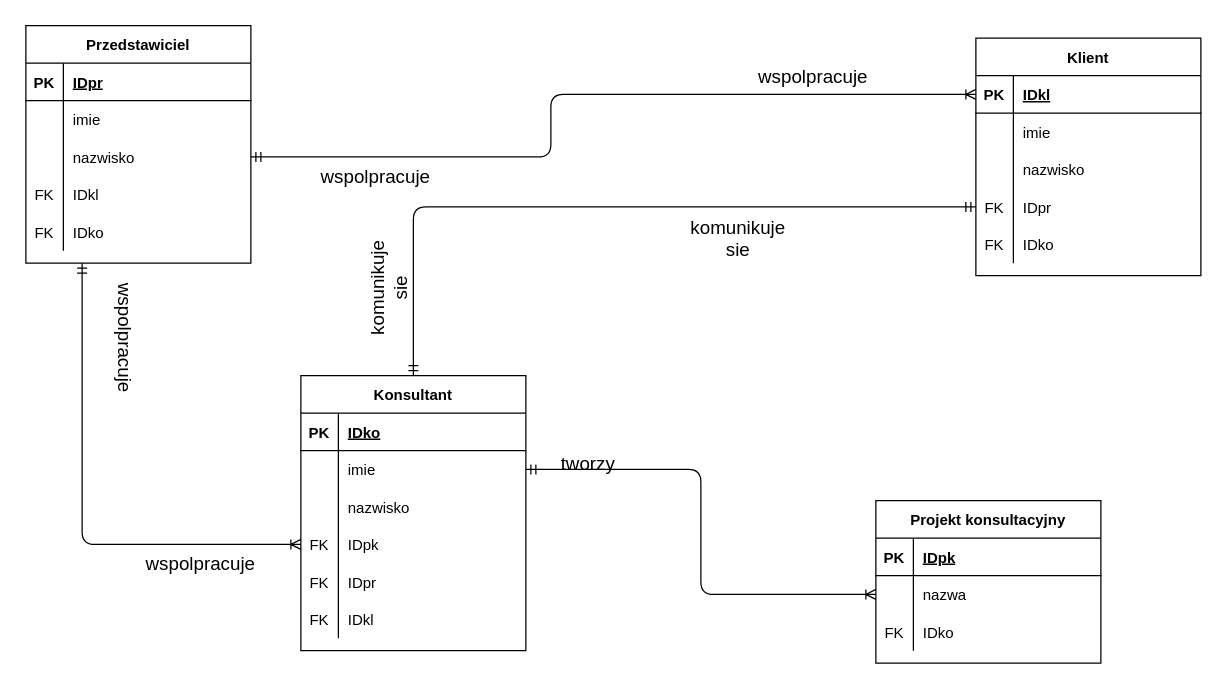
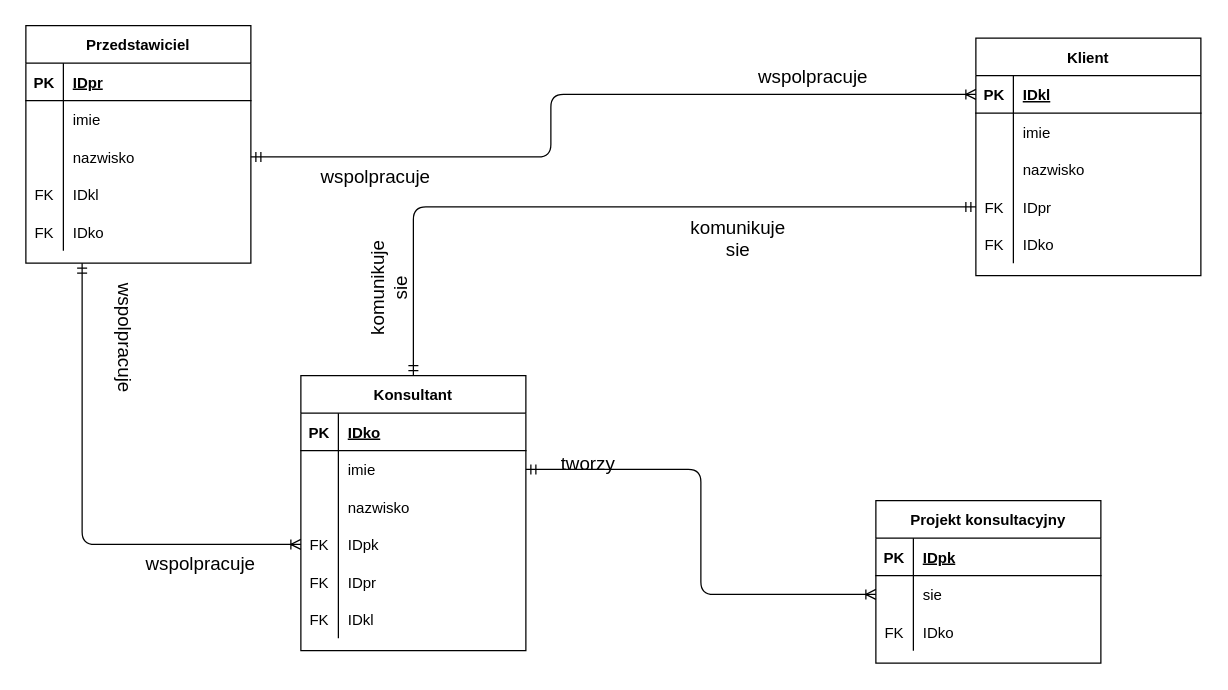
  <mxCell id="0" />
  <mxCell id="1" parent="0" />
  <mxCell id="2" value="" style="edgeStyle=orthogonalEdgeStyle;fontSize=12;html=1;endArrow=ERoneToMany;startArrow=ERmandOne;exitX=1;exitY=0.5;exitDx=0;exitDy=0;entryX=0;entryY=0.5;entryDx=0;entryDy=0;" edge="1" parent="1" source="11" target="42"><mxGeometry width="100" height="100" relative="1" as="geometry"><mxPoint x="430" y="100" as="sourcePoint" /><mxPoint x="610" y="30" as="targetPoint" /><Array as="points"><mxPoint x="440" y="125" /><mxPoint x="440" y="75" /></Array></mxGeometry></mxCell>
  <mxCell id="3" value="" style="edgeStyle=orthogonalEdgeStyle;fontSize=12;html=1;endArrow=ERmandOne;startArrow=ERmandOne;exitX=0.5;exitY=0;exitDx=0;exitDy=0;endFill=0;entryX=0;entryY=0.5;entryDx=0;entryDy=0;" edge="1" parent="1" source="20" target="51"><mxGeometry width="100" height="100" relative="1" as="geometry"><mxPoint x="460" y="230" as="sourcePoint" /><mxPoint x="530" y="180" as="targetPoint" /><Array as="points"><mxPoint x="330" y="165" /></Array></mxGeometry></mxCell>
  <mxCell id="4" value="Przedstawiciel" style="shape=table;startSize=30;container=1;collapsible=1;childLayout=tableLayout;fixedRows=1;rowLines=0;fontStyle=1;align=center;resizeLast=1;" vertex="1" parent="1"><mxGeometry x="20" y="20" width="180" height="190" as="geometry" /></mxCell>
  <mxCell id="5" value="" style="shape=partialRectangle;collapsible=0;dropTarget=0;pointerEvents=0;fillColor=none;top=0;left=0;bottom=1;right=0;points=[[0,0.5],[1,0.5]];portConstraint=eastwest;" vertex="1" parent="4"><mxGeometry y="30" width="180" height="30" as="geometry" /></mxCell>
  <mxCell id="6" value="PK" style="shape=partialRectangle;connectable=0;fillColor=none;top=0;left=0;bottom=0;right=0;fontStyle=1;overflow=hidden;" vertex="1" parent="5"><mxGeometry width="30" height="30" as="geometry" /></mxCell>
  <mxCell id="7" value="IDpr" style="shape=partialRectangle;connectable=0;fillColor=none;top=0;left=0;bottom=0;right=0;align=left;spacingLeft=6;fontStyle=5;overflow=hidden;" vertex="1" parent="5"><mxGeometry x="30" width="150" height="30" as="geometry" /></mxCell>
  <mxCell id="8" value="" style="shape=partialRectangle;collapsible=0;dropTarget=0;pointerEvents=0;fillColor=none;top=0;left=0;bottom=0;right=0;points=[[0,0.5],[1,0.5]];portConstraint=eastwest;" vertex="1" parent="4"><mxGeometry y="60" width="180" height="30" as="geometry" /></mxCell>
  <mxCell id="9" value="" style="shape=partialRectangle;connectable=0;fillColor=none;top=0;left=0;bottom=0;right=0;editable=1;overflow=hidden;" vertex="1" parent="8"><mxGeometry width="30" height="30" as="geometry" /></mxCell>
  <mxCell id="10" value="imie" style="shape=partialRectangle;connectable=0;fillColor=none;top=0;left=0;bottom=0;right=0;align=left;spacingLeft=6;overflow=hidden;" vertex="1" parent="8"><mxGeometry x="30" width="150" height="30" as="geometry" /></mxCell>
  <mxCell id="11" value="" style="shape=partialRectangle;collapsible=0;dropTarget=0;pointerEvents=0;fillColor=none;top=0;left=0;bottom=0;right=0;points=[[0,0.5],[1,0.5]];portConstraint=eastwest;" vertex="1" parent="4"><mxGeometry y="90" width="180" height="30" as="geometry" /></mxCell>
  <mxCell id="12" value="" style="shape=partialRectangle;connectable=0;fillColor=none;top=0;left=0;bottom=0;right=0;editable=1;overflow=hidden;" vertex="1" parent="11"><mxGeometry width="30" height="30" as="geometry" /></mxCell>
  <mxCell id="13" value="nazwisko" style="shape=partialRectangle;connectable=0;fillColor=none;top=0;left=0;bottom=0;right=0;align=left;spacingLeft=6;overflow=hidden;" vertex="1" parent="11"><mxGeometry x="30" width="150" height="30" as="geometry" /></mxCell>
  <mxCell id="14" value="" style="shape=partialRectangle;collapsible=0;dropTarget=0;pointerEvents=0;fillColor=none;top=0;left=0;bottom=0;right=0;points=[[0,0.5],[1,0.5]];portConstraint=eastwest;" vertex="1" parent="4"><mxGeometry y="120" width="180" height="30" as="geometry" /></mxCell>
  <mxCell id="15" value="FK" style="shape=partialRectangle;connectable=0;fillColor=none;top=0;left=0;bottom=0;right=0;editable=1;overflow=hidden;" vertex="1" parent="14"><mxGeometry width="30" height="30" as="geometry" /></mxCell>
  <mxCell id="16" value="IDkl" style="shape=partialRectangle;connectable=0;fillColor=none;top=0;left=0;bottom=0;right=0;align=left;spacingLeft=6;overflow=hidden;" vertex="1" parent="14"><mxGeometry x="30" width="150" height="30" as="geometry" /></mxCell>
  <mxCell id="17" style="shape=partialRectangle;collapsible=0;dropTarget=0;pointerEvents=0;fillColor=none;top=0;left=0;bottom=0;right=0;points=[[0,0.5],[1,0.5]];portConstraint=eastwest;" vertex="1" parent="4"><mxGeometry y="150" width="180" height="30" as="geometry" /></mxCell>
  <mxCell id="18" value="FK" style="shape=partialRectangle;connectable=0;fillColor=none;top=0;left=0;bottom=0;right=0;editable=1;overflow=hidden;" vertex="1" parent="17"><mxGeometry width="30" height="30" as="geometry" /></mxCell>
  <mxCell id="19" value="IDko" style="shape=partialRectangle;connectable=0;fillColor=none;top=0;left=0;bottom=0;right=0;align=left;spacingLeft=6;overflow=hidden;" vertex="1" parent="17"><mxGeometry x="30" width="150" height="30" as="geometry" /></mxCell>
  <mxCell id="20" value="Konsultant" style="shape=table;startSize=30;container=1;collapsible=1;childLayout=tableLayout;fixedRows=1;rowLines=0;fontStyle=1;align=center;resizeLast=1;" vertex="1" parent="1"><mxGeometry x="240" y="300" width="180" height="220" as="geometry" /></mxCell>
  <mxCell id="21" value="" style="shape=partialRectangle;collapsible=0;dropTarget=0;pointerEvents=0;fillColor=none;top=0;left=0;bottom=1;right=0;points=[[0,0.5],[1,0.5]];portConstraint=eastwest;" vertex="1" parent="20"><mxGeometry y="30" width="180" height="30" as="geometry" /></mxCell>
  <mxCell id="22" value="PK" style="shape=partialRectangle;connectable=0;fillColor=none;top=0;left=0;bottom=0;right=0;fontStyle=1;overflow=hidden;" vertex="1" parent="21"><mxGeometry width="30" height="30" as="geometry" /></mxCell>
  <mxCell id="23" value="IDko" style="shape=partialRectangle;connectable=0;fillColor=none;top=0;left=0;bottom=0;right=0;align=left;spacingLeft=6;fontStyle=5;overflow=hidden;" vertex="1" parent="21"><mxGeometry x="30" width="150" height="30" as="geometry" /></mxCell>
  <mxCell id="24" value="" style="shape=partialRectangle;collapsible=0;dropTarget=0;pointerEvents=0;fillColor=none;top=0;left=0;bottom=0;right=0;points=[[0,0.5],[1,0.5]];portConstraint=eastwest;" vertex="1" parent="20"><mxGeometry y="60" width="180" height="30" as="geometry" /></mxCell>
  <mxCell id="25" value="" style="shape=partialRectangle;connectable=0;fillColor=none;top=0;left=0;bottom=0;right=0;editable=1;overflow=hidden;" vertex="1" parent="24"><mxGeometry width="30" height="30" as="geometry" /></mxCell>
  <mxCell id="26" value="imie" style="shape=partialRectangle;connectable=0;fillColor=none;top=0;left=0;bottom=0;right=0;align=left;spacingLeft=6;overflow=hidden;" vertex="1" parent="24"><mxGeometry x="30" width="150" height="30" as="geometry" /></mxCell>
  <mxCell id="27" value="" style="shape=partialRectangle;collapsible=0;dropTarget=0;pointerEvents=0;fillColor=none;top=0;left=0;bottom=0;right=0;points=[[0,0.5],[1,0.5]];portConstraint=eastwest;" vertex="1" parent="20"><mxGeometry y="90" width="180" height="30" as="geometry" /></mxCell>
  <mxCell id="28" value="" style="shape=partialRectangle;connectable=0;fillColor=none;top=0;left=0;bottom=0;right=0;editable=1;overflow=hidden;" vertex="1" parent="27"><mxGeometry width="30" height="30" as="geometry" /></mxCell>
  <mxCell id="29" value="nazwisko" style="shape=partialRectangle;connectable=0;fillColor=none;top=0;left=0;bottom=0;right=0;align=left;spacingLeft=6;overflow=hidden;" vertex="1" parent="27"><mxGeometry x="30" width="150" height="30" as="geometry" /></mxCell>
  <mxCell id="30" value="" style="shape=partialRectangle;collapsible=0;dropTarget=0;pointerEvents=0;fillColor=none;top=0;left=0;bottom=0;right=0;points=[[0,0.5],[1,0.5]];portConstraint=eastwest;" vertex="1" parent="20"><mxGeometry y="120" width="180" height="30" as="geometry" /></mxCell>
  <mxCell id="31" value="FK" style="shape=partialRectangle;connectable=0;fillColor=none;top=0;left=0;bottom=0;right=0;editable=1;overflow=hidden;" vertex="1" parent="30"><mxGeometry width="30" height="30" as="geometry" /></mxCell>
  <mxCell id="32" value="IDpk" style="shape=partialRectangle;connectable=0;fillColor=none;top=0;left=0;bottom=0;right=0;align=left;spacingLeft=6;overflow=hidden;" vertex="1" parent="30"><mxGeometry x="30" width="150" height="30" as="geometry" /></mxCell>
  <mxCell id="33" style="shape=partialRectangle;collapsible=0;dropTarget=0;pointerEvents=0;fillColor=none;top=0;left=0;bottom=0;right=0;points=[[0,0.5],[1,0.5]];portConstraint=eastwest;" vertex="1" parent="20"><mxGeometry y="150" width="180" height="30" as="geometry" /></mxCell>
  <mxCell id="34" value="FK" style="shape=partialRectangle;connectable=0;fillColor=none;top=0;left=0;bottom=0;right=0;editable=1;overflow=hidden;" vertex="1" parent="33"><mxGeometry width="30" height="30" as="geometry" /></mxCell>
  <mxCell id="35" value="IDpr" style="shape=partialRectangle;connectable=0;fillColor=none;top=0;left=0;bottom=0;right=0;align=left;spacingLeft=6;overflow=hidden;" vertex="1" parent="33"><mxGeometry x="30" width="150" height="30" as="geometry" /></mxCell>
  <mxCell id="36" style="shape=partialRectangle;collapsible=0;dropTarget=0;pointerEvents=0;fillColor=none;top=0;left=0;bottom=0;right=0;points=[[0,0.5],[1,0.5]];portConstraint=eastwest;" vertex="1" parent="20"><mxGeometry y="180" width="180" height="30" as="geometry" /></mxCell>
  <mxCell id="37" value="FK" style="shape=partialRectangle;connectable=0;fillColor=none;top=0;left=0;bottom=0;right=0;editable=1;overflow=hidden;" vertex="1" parent="36"><mxGeometry width="30" height="30" as="geometry" /></mxCell>
  <mxCell id="38" value="IDkl" style="shape=partialRectangle;connectable=0;fillColor=none;top=0;left=0;bottom=0;right=0;align=left;spacingLeft=6;overflow=hidden;" vertex="1" parent="36"><mxGeometry x="30" width="150" height="30" as="geometry" /></mxCell>
  <mxCell id="39" value="" style="edgeStyle=orthogonalEdgeStyle;fontSize=12;html=1;endArrow=ERmandOne;startArrow=ERoneToMany;entryX=0.25;entryY=1;entryDx=0;entryDy=0;exitX=0;exitY=0.5;exitDx=0;exitDy=0;startFill=0;endFill=0;" edge="1" parent="1" source="30" target="4"><mxGeometry width="100" height="100" relative="1" as="geometry"><mxPoint x="90" y="430" as="sourcePoint" /><mxPoint x="120" y="290" as="targetPoint" /></mxGeometry></mxCell>
  <mxCell id="40" value="" style="edgeStyle=orthogonalEdgeStyle;fontSize=12;html=1;endArrow=ERoneToMany;startArrow=ERmandOne;entryX=0;entryY=0.5;entryDx=0;entryDy=0;exitX=1;exitY=0.5;exitDx=0;exitDy=0;" edge="1" parent="1" source="24" target="61"><mxGeometry width="100" height="100" relative="1" as="geometry"><mxPoint x="460" y="390" as="sourcePoint" /><mxPoint x="560" y="290" as="targetPoint" /></mxGeometry></mxCell>
  <mxCell id="41" value="Klient" style="shape=table;startSize=30;container=1;collapsible=1;childLayout=tableLayout;fixedRows=1;rowLines=0;fontStyle=1;align=center;resizeLast=1;" vertex="1" parent="1"><mxGeometry x="780" y="30" width="180" height="190" as="geometry" /></mxCell>
  <mxCell id="42" value="" style="shape=partialRectangle;collapsible=0;dropTarget=0;pointerEvents=0;fillColor=none;top=0;left=0;bottom=1;right=0;points=[[0,0.5],[1,0.5]];portConstraint=eastwest;" vertex="1" parent="41"><mxGeometry y="30" width="180" height="30" as="geometry" /></mxCell>
  <mxCell id="43" value="PK" style="shape=partialRectangle;connectable=0;fillColor=none;top=0;left=0;bottom=0;right=0;fontStyle=1;overflow=hidden;" vertex="1" parent="42"><mxGeometry width="30" height="30" as="geometry" /></mxCell>
  <mxCell id="44" value="IDkl" style="shape=partialRectangle;connectable=0;fillColor=none;top=0;left=0;bottom=0;right=0;align=left;spacingLeft=6;fontStyle=5;overflow=hidden;" vertex="1" parent="42"><mxGeometry x="30" width="150" height="30" as="geometry" /></mxCell>
  <mxCell id="45" value="" style="shape=partialRectangle;collapsible=0;dropTarget=0;pointerEvents=0;fillColor=none;top=0;left=0;bottom=0;right=0;points=[[0,0.5],[1,0.5]];portConstraint=eastwest;" vertex="1" parent="41"><mxGeometry y="60" width="180" height="30" as="geometry" /></mxCell>
  <mxCell id="46" value="" style="shape=partialRectangle;connectable=0;fillColor=none;top=0;left=0;bottom=0;right=0;editable=1;overflow=hidden;" vertex="1" parent="45"><mxGeometry width="30" height="30" as="geometry" /></mxCell>
  <mxCell id="47" value="imie" style="shape=partialRectangle;connectable=0;fillColor=none;top=0;left=0;bottom=0;right=0;align=left;spacingLeft=6;overflow=hidden;" vertex="1" parent="45"><mxGeometry x="30" width="150" height="30" as="geometry" /></mxCell>
  <mxCell id="48" value="" style="shape=partialRectangle;collapsible=0;dropTarget=0;pointerEvents=0;fillColor=none;top=0;left=0;bottom=0;right=0;points=[[0,0.5],[1,0.5]];portConstraint=eastwest;" vertex="1" parent="41"><mxGeometry y="90" width="180" height="30" as="geometry" /></mxCell>
  <mxCell id="49" value="" style="shape=partialRectangle;connectable=0;fillColor=none;top=0;left=0;bottom=0;right=0;editable=1;overflow=hidden;" vertex="1" parent="48"><mxGeometry width="30" height="30" as="geometry" /></mxCell>
  <mxCell id="50" value="nazwisko" style="shape=partialRectangle;connectable=0;fillColor=none;top=0;left=0;bottom=0;right=0;align=left;spacingLeft=6;overflow=hidden;" vertex="1" parent="48"><mxGeometry x="30" width="150" height="30" as="geometry" /></mxCell>
  <mxCell id="51" value="" style="shape=partialRectangle;collapsible=0;dropTarget=0;pointerEvents=0;fillColor=none;top=0;left=0;bottom=0;right=0;points=[[0,0.5],[1,0.5]];portConstraint=eastwest;" vertex="1" parent="41"><mxGeometry y="120" width="180" height="30" as="geometry" /></mxCell>
  <mxCell id="52" value="FK" style="shape=partialRectangle;connectable=0;fillColor=none;top=0;left=0;bottom=0;right=0;editable=1;overflow=hidden;" vertex="1" parent="51"><mxGeometry width="30" height="30" as="geometry" /></mxCell>
  <mxCell id="53" value="IDpr" style="shape=partialRectangle;connectable=0;fillColor=none;top=0;left=0;bottom=0;right=0;align=left;spacingLeft=6;overflow=hidden;" vertex="1" parent="51"><mxGeometry x="30" width="150" height="30" as="geometry" /></mxCell>
  <mxCell id="54" style="shape=partialRectangle;collapsible=0;dropTarget=0;pointerEvents=0;fillColor=none;top=0;left=0;bottom=0;right=0;points=[[0,0.5],[1,0.5]];portConstraint=eastwest;" vertex="1" parent="41"><mxGeometry y="150" width="180" height="30" as="geometry" /></mxCell>
  <mxCell id="55" value="FK" style="shape=partialRectangle;connectable=0;fillColor=none;top=0;left=0;bottom=0;right=0;editable=1;overflow=hidden;" vertex="1" parent="54"><mxGeometry width="30" height="30" as="geometry" /></mxCell>
  <mxCell id="56" value="IDko" style="shape=partialRectangle;connectable=0;fillColor=none;top=0;left=0;bottom=0;right=0;align=left;spacingLeft=6;overflow=hidden;" vertex="1" parent="54"><mxGeometry x="30" width="150" height="30" as="geometry" /></mxCell>
  <mxCell id="57" value="Projekt konsultacyjny" style="shape=table;startSize=30;container=1;collapsible=1;childLayout=tableLayout;fixedRows=1;rowLines=0;fontStyle=1;align=center;resizeLast=1;" vertex="1" parent="1"><mxGeometry x="700" y="400" width="180" height="130" as="geometry" /></mxCell>
  <mxCell id="58" value="" style="shape=partialRectangle;collapsible=0;dropTarget=0;pointerEvents=0;fillColor=none;top=0;left=0;bottom=1;right=0;points=[[0,0.5],[1,0.5]];portConstraint=eastwest;" vertex="1" parent="57"><mxGeometry y="30" width="180" height="30" as="geometry" /></mxCell>
  <mxCell id="59" value="PK" style="shape=partialRectangle;connectable=0;fillColor=none;top=0;left=0;bottom=0;right=0;fontStyle=1;overflow=hidden;" vertex="1" parent="58"><mxGeometry width="30" height="30" as="geometry" /></mxCell>
  <mxCell id="60" value="IDpk" style="shape=partialRectangle;connectable=0;fillColor=none;top=0;left=0;bottom=0;right=0;align=left;spacingLeft=6;fontStyle=5;overflow=hidden;" vertex="1" parent="58"><mxGeometry x="30" width="150" height="30" as="geometry" /></mxCell>
  <mxCell id="61" value="" style="shape=partialRectangle;collapsible=0;dropTarget=0;pointerEvents=0;fillColor=none;top=0;left=0;bottom=0;right=0;points=[[0,0.5],[1,0.5]];portConstraint=eastwest;" vertex="1" parent="57"><mxGeometry y="60" width="180" height="30" as="geometry" /></mxCell>
  <mxCell id="62" value="" style="shape=partialRectangle;connectable=0;fillColor=none;top=0;left=0;bottom=0;right=0;editable=1;overflow=hidden;" vertex="1" parent="61"><mxGeometry width="30" height="30" as="geometry" /></mxCell>
- <mxCell id="63" value="nazwa" style="shape=partialRectangle;connectable=0;fillColor=none;top=0;left=0;bottom=0;right=0;align=left;spacingLeft=6;overflow=hidden;" vertex="1" parent="61"><mxGeometry x="30" width="150" height="30" as="geometry" /></mxCell>
+ <mxCell id="63" value="sie" style="shape=partialRectangle;connectable=0;fillColor=none;top=0;left=0;bottom=0;right=0;align=left;spacingLeft=6;overflow=hidden;" vertex="1" parent="61"><mxGeometry x="30" width="150" height="30" as="geometry" /></mxCell>
  <mxCell id="64" value="" style="shape=partialRectangle;collapsible=0;dropTarget=0;pointerEvents=0;fillColor=none;top=0;left=0;bottom=0;right=0;points=[[0,0.5],[1,0.5]];portConstraint=eastwest;" vertex="1" parent="57"><mxGeometry y="90" width="180" height="30" as="geometry" /></mxCell>
  <mxCell id="65" value="FK" style="shape=partialRectangle;connectable=0;fillColor=none;top=0;left=0;bottom=0;right=0;editable=1;overflow=hidden;" vertex="1" parent="64"><mxGeometry width="30" height="30" as="geometry" /></mxCell>
  <mxCell id="66" value="IDko" style="shape=partialRectangle;connectable=0;fillColor=none;top=0;left=0;bottom=0;right=0;align=left;spacingLeft=6;overflow=hidden;" vertex="1" parent="64"><mxGeometry x="30" width="150" height="30" as="geometry" /></mxCell>
  <mxCell id="67" value="komunikuje sie" style="text;html=1;strokeColor=none;fillColor=none;align=center;verticalAlign=middle;whiteSpace=wrap;rounded=0;fontSize=15;" vertex="1" parent="1"><mxGeometry x="570" y="180" width="40" height="20" as="geometry" /></mxCell>
  <mxCell id="68" value="komunikuje sie" style="text;html=1;strokeColor=none;fillColor=none;align=center;verticalAlign=middle;whiteSpace=wrap;rounded=0;fontSize=15;rotation=-90;" vertex="1" parent="1"><mxGeometry x="290" y="220" width="40" height="20" as="geometry" /></mxCell>
  <mxCell id="69" value="tworzy" style="text;html=1;strokeColor=none;fillColor=none;align=center;verticalAlign=middle;whiteSpace=wrap;rounded=0;fontSize=15;" vertex="1" parent="1"><mxGeometry x="450" y="360" width="40" height="20" as="geometry" /></mxCell>
  <mxCell id="70" value="wspolpracuje" style="text;html=1;strokeColor=none;fillColor=none;align=center;verticalAlign=middle;whiteSpace=wrap;rounded=0;fontSize=15;" vertex="1" parent="1"><mxGeometry x="630" y="50" width="40" height="20" as="geometry" /></mxCell>
  <mxCell id="71" value="wspolpracuje" style="text;html=1;strokeColor=none;fillColor=none;align=center;verticalAlign=middle;whiteSpace=wrap;rounded=0;fontSize=15;" vertex="1" parent="1"><mxGeometry x="280" y="130" width="40" height="20" as="geometry" /></mxCell>
  <mxCell id="72" value="wspolpracuje" style="text;html=1;strokeColor=none;fillColor=none;align=center;verticalAlign=middle;whiteSpace=wrap;rounded=0;fontSize=15;rotation=90;" vertex="1" parent="1"><mxGeometry x="80" y="260" width="40" height="20" as="geometry" /></mxCell>
  <mxCell id="73" value="wspolpracuje" style="text;html=1;strokeColor=none;fillColor=none;align=center;verticalAlign=middle;whiteSpace=wrap;rounded=0;fontSize=15;" vertex="1" parent="1"><mxGeometry x="140" y="440" width="40" height="20" as="geometry" /></mxCell>
